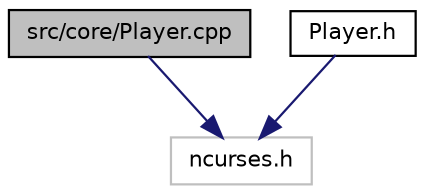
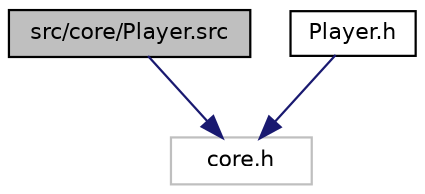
  digraph {
    node [color=black fillcolor=white fontname=Helvetica fontsize=10 shape=record style=filled]
    edge [color=midnightblue fontname=Helvetica fontsize=10 labelfontname=Helvetica labelfontsize=10 style=solid]
-   n1 [fillcolor=grey75 fontcolor=black height=0.2 label="src/core/Player.cpp" width=0.4]
-   n2 [color=grey75 height=0.2 label="ncurses.h" width=0.4]
+   n1 [fillcolor=grey75 fontcolor=black height=0.2 label="src/core/Player.src" width=0.4]
+   n2 [color=grey75 height=0.2 label="core.h" width=0.4]
    n3 [height=0.2 label="Player.h" width=0.4]
    n1 -> n2
    n3 -> n2
  }
